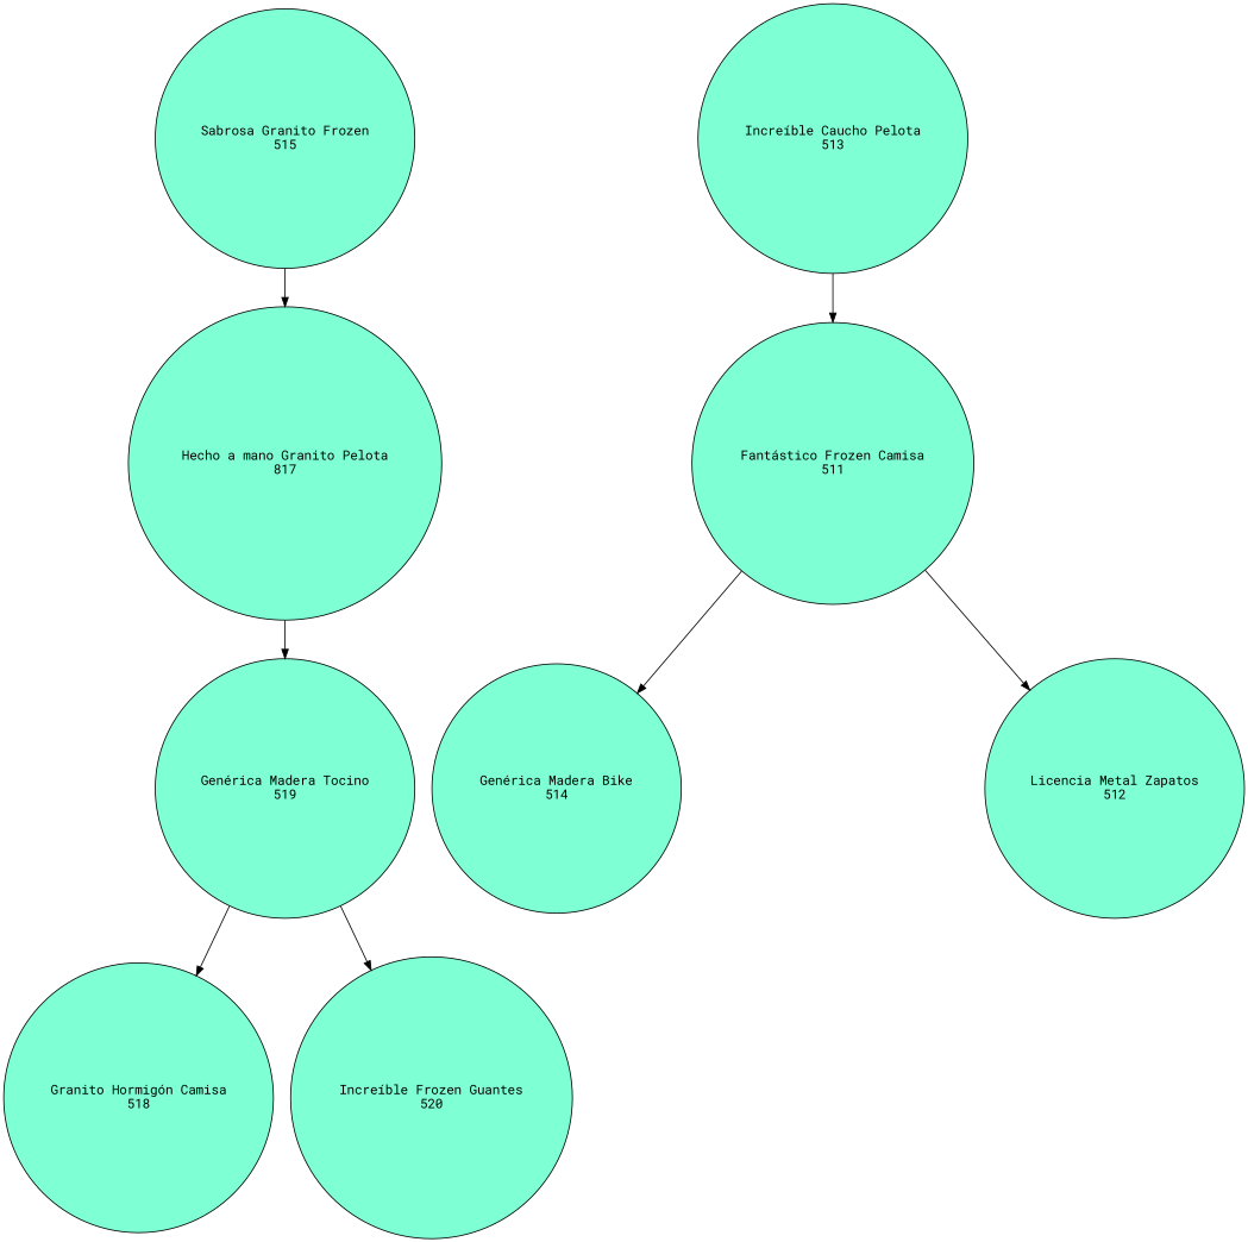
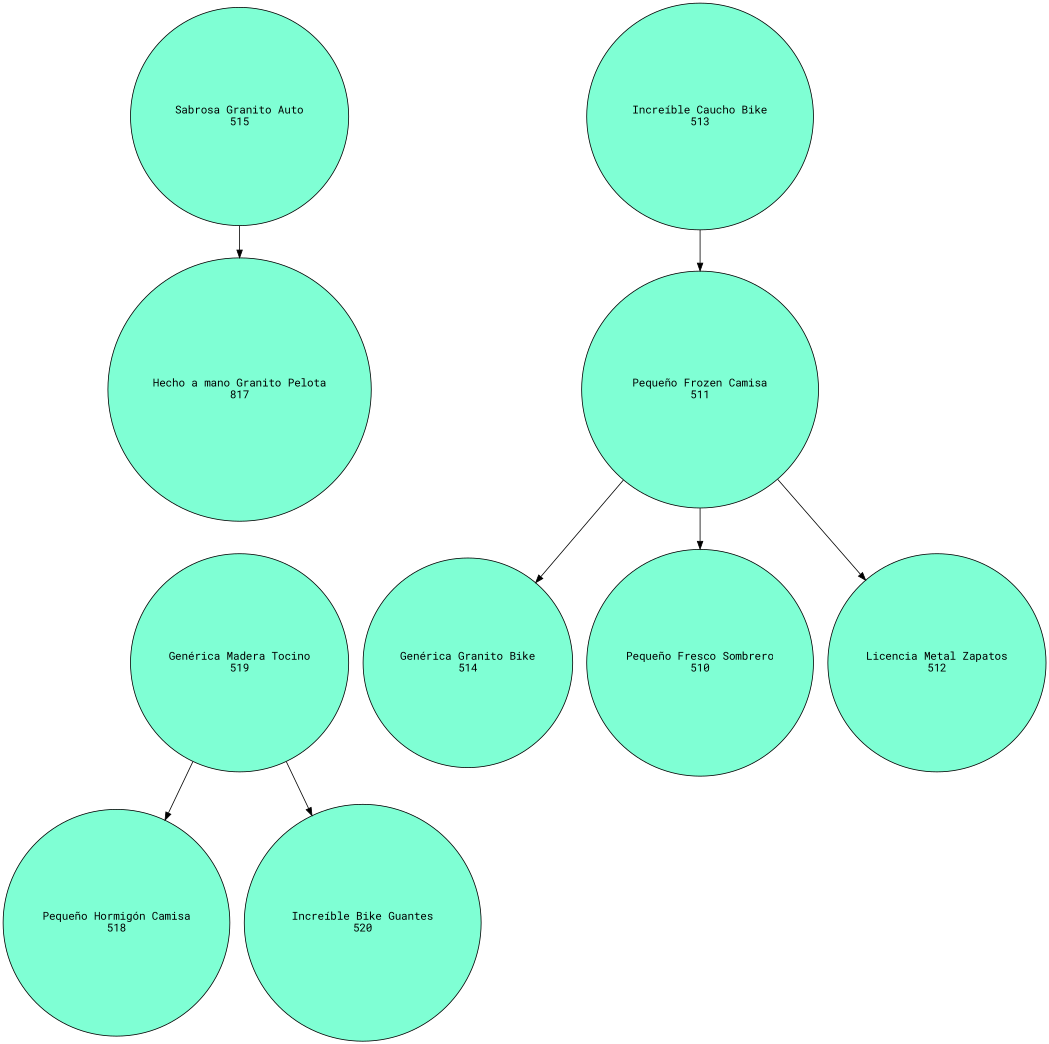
  digraph {
    fontname="Roboto Mono"
    node [fillcolor=aquamarine fontname="Roboto Mono" shape=circle style=filled]
    edge [fontname="Roboto Mono"]
-   n1 [label="Sabrosa Granito Frozen\n515"]
+   n1 [label="Sabrosa Granito Auto\n515"]
    n2 [label="Hecho a mano Granito Pelota\n817"]
-   n3 [label="Increíble Caucho Pelota\n513"]
-   n4 [label="Fantástico Frozen Camisa\n511"]
+   n3 [label="Increíble Caucho Bike\n513"]
+   n4 [label="Pequeño Frozen Camisa\n511"]
    n5 [label="Genérica Madera Tocino\n519"]
-   n6 [label="Genérica Madera Bike\n514"]
+   n6 [label="Genérica Granito Bike\n514"]
+   n7 [label="Pequeño Fresco Sombrero\n510"]
    n8 [label="Licencia Metal Zapatos\n512"]
-   n9 [label="Granito Hormigón Camisa\n518"]
-   n10 [label="Increíble Frozen Guantes\n520"]
+   n9 [label="Pequeño Hormigón Camisa\n518"]
+   n10 [label="Increíble Bike Guantes\n520"]
    n1 -> n2
-   n2 -> n5
    n3 -> n4
    n4 -> n6
+   n4 -> n7
    n4 -> n8
    n5 -> n9
    n5 -> n10
  }
